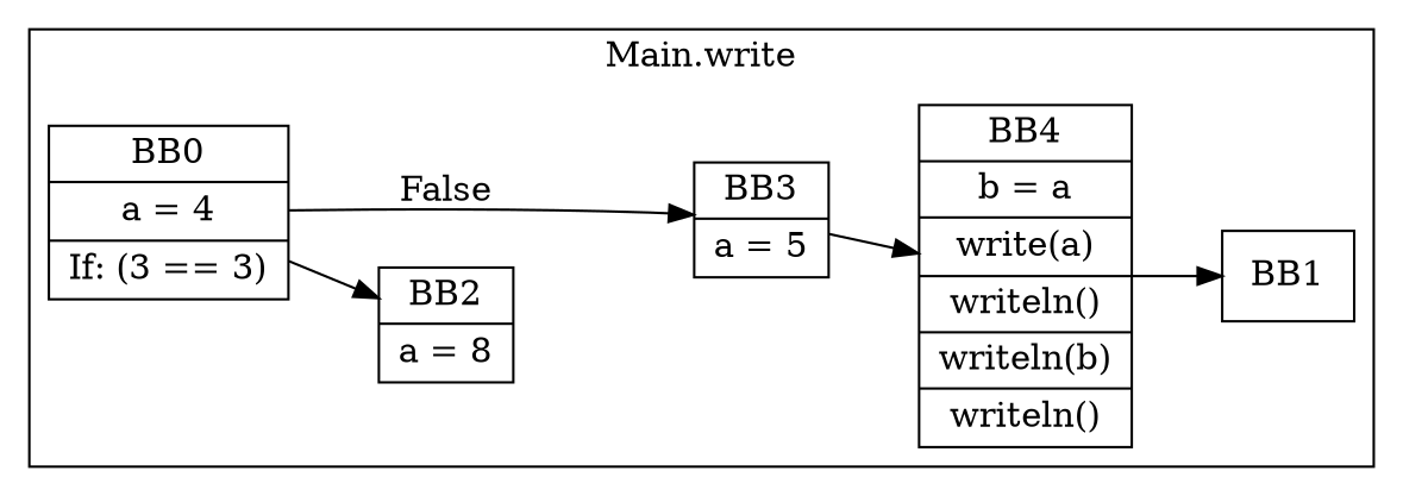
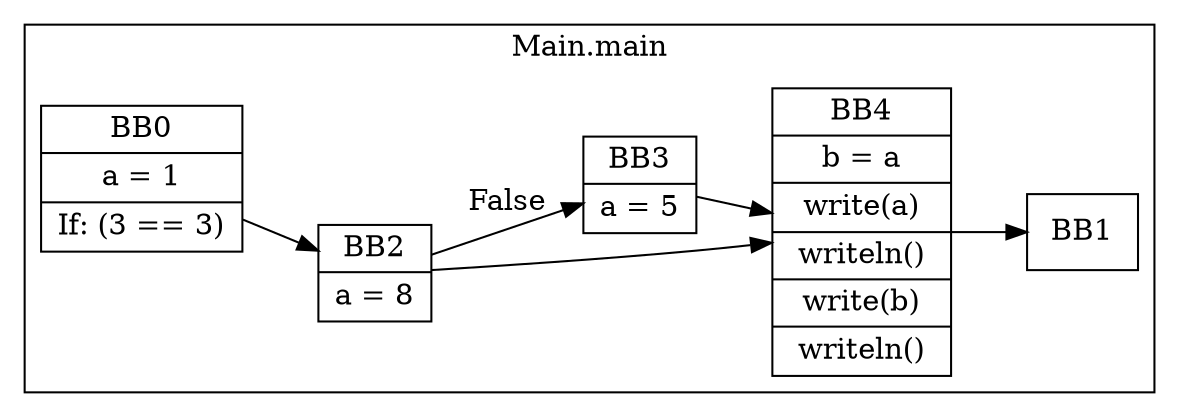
  digraph {
    rankdir=LR
    node [shape=record]
-   n1 [label="BB0|a = 4|If: (3 == 3)"]
+   n1 [label="BB0|a = 1|If: (3 == 3)"]
    n2 [label="BB2|a = 8"]
    n3 [label="BB3|a = 5"]
-   n4 [label="BB4|b = a|write(a)|writeln()|writeln(b)|writeln()"]
+   n4 [label="BB4|b = a|write(a)|writeln()|write(b)|writeln()"]
    n5 [label=BB1]
    subgraph cluster_1 {
-     label="Main.write"
+     label="Main.main"
      n1
      n2
      n3
      n4
      n5
    }
    n1 -> n2
-   n1 -> n3 [label=False]
+   n2 -> n3 [label=False]
+   n2 -> n4
    n3 -> n4
    n4 -> n5
  }
